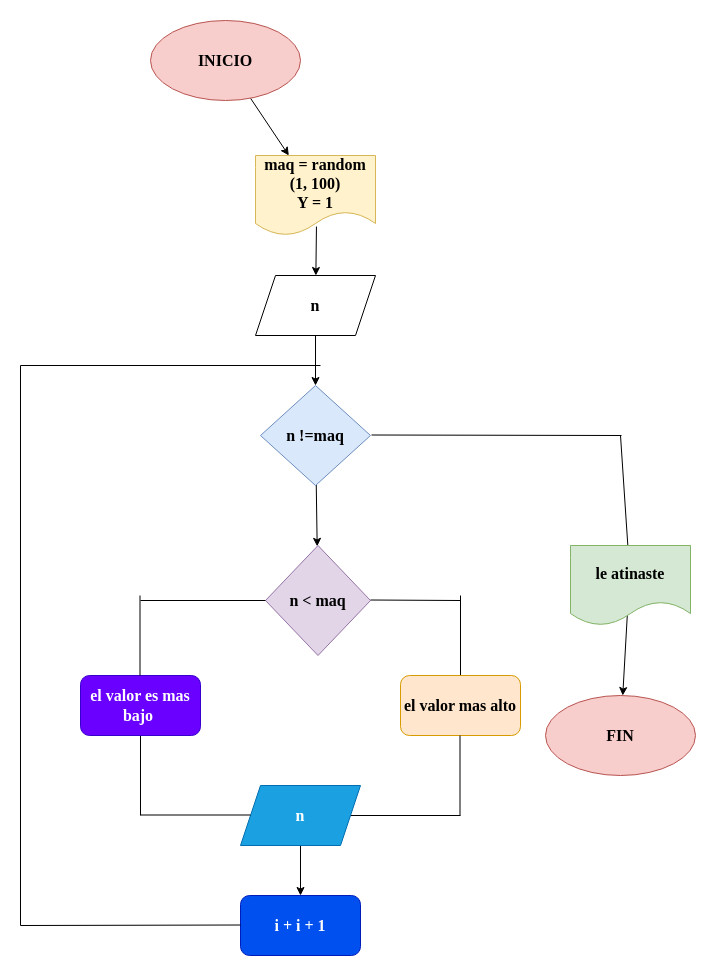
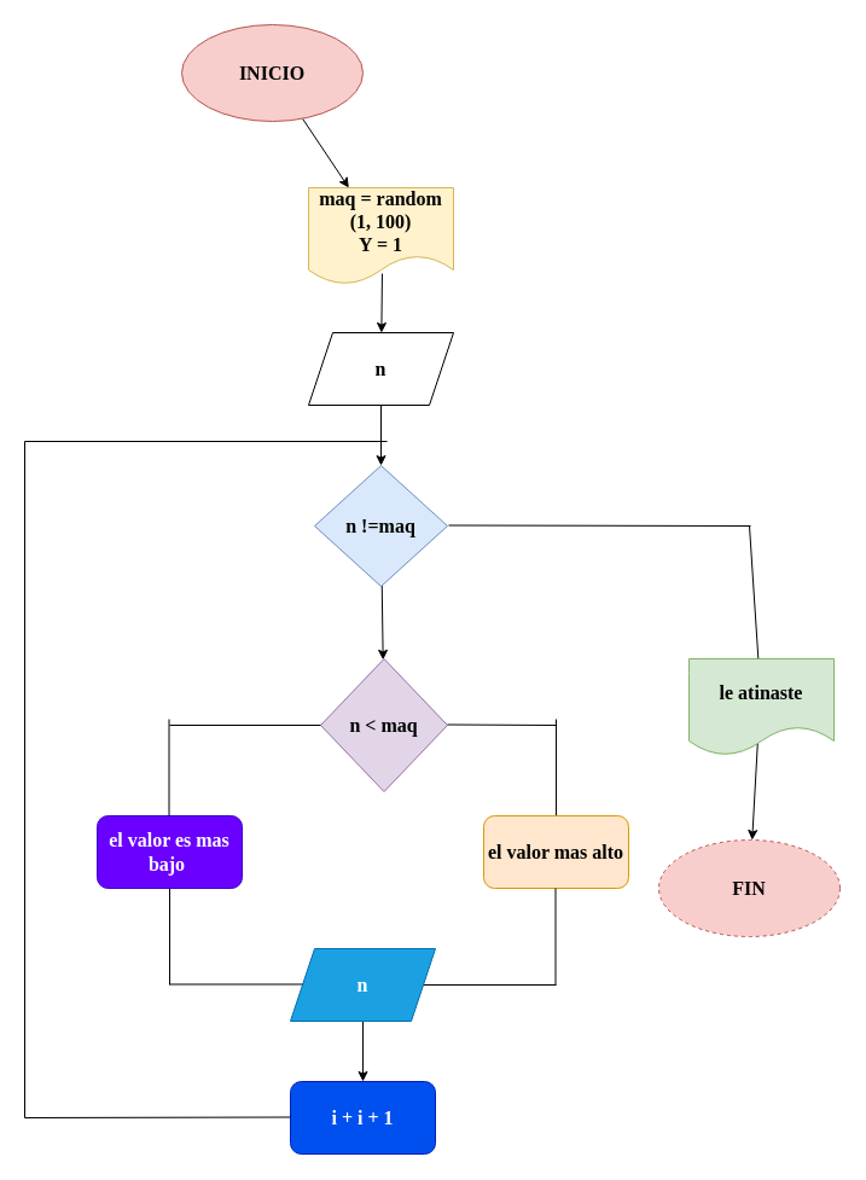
  <mxCell id="0" />
  <mxCell id="1" parent="0" />
  <mxCell id="2" value="" style="edgeStyle=none;html=1;fontStyle=1;fontSize=16;fontFamily=Verdana;" edge="1" parent="1" source="3" target="5"><mxGeometry relative="1" as="geometry" /></mxCell>
  <mxCell id="3" value="INICIO" style="ellipse;whiteSpace=wrap;html=1;fontStyle=1;fontSize=16;fontFamily=Verdana;fillColor=#f8cecc;strokeColor=#b85450;" vertex="1" parent="1"><mxGeometry x="150" y="20" width="150" height="80" as="geometry" /></mxCell>
  <mxCell id="4" value="" style="edgeStyle=none;html=1;exitX=0.508;exitY=0.888;exitDx=0;exitDy=0;exitPerimeter=0;fontStyle=1;fontSize=16;fontFamily=Verdana;" edge="1" parent="1" source="5" target="7"><mxGeometry relative="1" as="geometry" /></mxCell>
  <mxCell id="5" value="maq = random (1, 100)&lt;div&gt;Y = 1&lt;/div&gt;" style="shape=document;whiteSpace=wrap;html=1;boundedLbl=1;fontStyle=1;fontSize=16;fontFamily=Verdana;fillColor=#fff2cc;strokeColor=#d6b656;" vertex="1" parent="1"><mxGeometry x="255" y="155" width="120" height="80" as="geometry" /></mxCell>
  <mxCell id="6" value="" style="edgeStyle=none;html=1;fontStyle=1;fontSize=16;fontFamily=Verdana;" edge="1" parent="1" source="7" target="9"><mxGeometry relative="1" as="geometry" /></mxCell>
  <mxCell id="7" value="n" style="shape=parallelogram;perimeter=parallelogramPerimeter;whiteSpace=wrap;html=1;fixedSize=1;fontStyle=1;fontSize=16;fontFamily=Verdana;" vertex="1" parent="1"><mxGeometry x="255" y="275" width="120" height="60" as="geometry" /></mxCell>
  <mxCell id="8" value="" style="edgeStyle=none;html=1;fontStyle=1;fontSize=16;fontFamily=Verdana;" edge="1" parent="1" source="9" target="10"><mxGeometry relative="1" as="geometry" /></mxCell>
  <mxCell id="9" value="n !=maq" style="rhombus;whiteSpace=wrap;html=1;fontStyle=1;fontSize=16;fontFamily=Verdana;fillColor=#dae8fc;strokeColor=#6c8ebf;" vertex="1" parent="1"><mxGeometry x="260" y="385" width="110" height="100" as="geometry" /></mxCell>
  <mxCell id="10" value="n &amp;lt; maq" style="rhombus;whiteSpace=wrap;html=1;fontStyle=1;fontSize=16;fontFamily=Verdana;fillColor=#e1d5e7;strokeColor=#9673a6;" vertex="1" parent="1"><mxGeometry x="265" y="545" width="105" height="110" as="geometry" /></mxCell>
  <mxCell id="11" value="" style="endArrow=none;html=1;fontStyle=1;fontSize=16;fontFamily=Verdana;" edge="1" parent="1"><mxGeometry width="50" height="50" relative="1" as="geometry"><mxPoint x="370" y="599.5" as="sourcePoint" /><mxPoint x="460" y="600" as="targetPoint" /></mxGeometry></mxCell>
  <mxCell id="12" value="" style="endArrow=none;html=1;fontStyle=1;fontSize=16;fontFamily=Verdana;" edge="1" parent="1" target="13"><mxGeometry width="50" height="50" relative="1" as="geometry"><mxPoint x="460" y="595" as="sourcePoint" /><mxPoint x="460" y="595" as="targetPoint" /></mxGeometry></mxCell>
  <mxCell id="13" value="el valor mas alto" style="rounded=1;whiteSpace=wrap;html=1;fontStyle=1;fontSize=16;fontFamily=Verdana;fillColor=#ffe6cc;strokeColor=#d79b00;" vertex="1" parent="1"><mxGeometry x="400" y="675" width="120" height="60" as="geometry" /></mxCell>
  <mxCell id="14" value="" style="endArrow=none;html=1;fontStyle=1;fontSize=16;fontFamily=Verdana;" edge="1" parent="1"><mxGeometry width="50" height="50" relative="1" as="geometry"><mxPoint x="459.5" y="735" as="sourcePoint" /><mxPoint x="459.5" y="815" as="targetPoint" /></mxGeometry></mxCell>
  <mxCell id="15" value="" style="endArrow=none;html=1;fontStyle=1;fontSize=16;fontFamily=Verdana;" edge="1" parent="1" target="17"><mxGeometry width="50" height="50" relative="1" as="geometry"><mxPoint x="460" y="815" as="sourcePoint" /><mxPoint x="459" y="815" as="targetPoint" /></mxGeometry></mxCell>
  <mxCell id="16" value="" style="edgeStyle=none;html=1;fontStyle=1;fontSize=16;fontFamily=Verdana;" edge="1" parent="1" source="17" target="23"><mxGeometry relative="1" as="geometry" /></mxCell>
  <mxCell id="17" value="n" style="shape=parallelogram;perimeter=parallelogramPerimeter;whiteSpace=wrap;html=1;fixedSize=1;fontStyle=1;fontSize=16;fontFamily=Verdana;fillColor=#1ba1e2;fontColor=#ffffff;strokeColor=#006EAF;" vertex="1" parent="1"><mxGeometry x="240" y="785" width="120" height="60" as="geometry" /></mxCell>
  <mxCell id="18" value="" style="endArrow=none;html=1;fontStyle=1;fontSize=16;fontFamily=Verdana;" edge="1" parent="1"><mxGeometry width="50" height="50" relative="1" as="geometry"><mxPoint x="250" y="814.5" as="sourcePoint" /><mxPoint x="140" y="814.5" as="targetPoint" /></mxGeometry></mxCell>
  <mxCell id="19" value="" style="endArrow=none;html=1;fontStyle=1;fontSize=16;fontFamily=Verdana;" edge="1" parent="1"><mxGeometry width="50" height="50" relative="1" as="geometry"><mxPoint x="140" y="735" as="sourcePoint" /><mxPoint x="140" y="815" as="targetPoint" /></mxGeometry></mxCell>
  <mxCell id="20" value="el valor es mas bajo&amp;nbsp;" style="rounded=1;whiteSpace=wrap;html=1;fontStyle=1;fontSize=16;fontFamily=Verdana;fillColor=#6a00ff;fontColor=#ffffff;strokeColor=#3700CC;" vertex="1" parent="1"><mxGeometry x="80" y="675" width="120" height="60" as="geometry" /></mxCell>
  <mxCell id="21" value="" style="endArrow=none;html=1;fontStyle=1;fontSize=16;fontFamily=Verdana;" edge="1" parent="1"><mxGeometry width="50" height="50" relative="1" as="geometry"><mxPoint x="139.5" y="595" as="sourcePoint" /><mxPoint x="139.5" y="675" as="targetPoint" /></mxGeometry></mxCell>
  <mxCell id="22" value="" style="endArrow=none;html=1;fontStyle=1;fontSize=16;fontFamily=Verdana;" edge="1" parent="1"><mxGeometry width="50" height="50" relative="1" as="geometry"><mxPoint x="140" y="600" as="sourcePoint" /><mxPoint x="265" y="600" as="targetPoint" /></mxGeometry></mxCell>
  <mxCell id="23" value="i + i + 1" style="rounded=1;whiteSpace=wrap;html=1;fontStyle=1;fontSize=16;fontFamily=Verdana;fillColor=#0050ef;fontColor=#ffffff;strokeColor=#001DBC;" vertex="1" parent="1"><mxGeometry x="240" y="895" width="120" height="60" as="geometry" /></mxCell>
  <mxCell id="24" value="" style="endArrow=none;html=1;fontStyle=1;fontSize=16;fontFamily=Verdana;" edge="1" parent="1"><mxGeometry width="50" height="50" relative="1" as="geometry"><mxPoint x="240" y="924.5" as="sourcePoint" /><mxPoint y="925" as="targetPoint" x="20" /></mxGeometry></mxCell>
  <mxCell id="25" value="" style="endArrow=none;html=1;fontStyle=1;fontSize=16;fontFamily=Verdana;" edge="1" parent="1"><mxGeometry width="50" height="50" relative="1" as="geometry"><mxPoint y="365" as="sourcePoint" x="20" /><mxPoint y="925" as="targetPoint" x="20" /></mxGeometry></mxCell>
  <mxCell id="26" value="" style="endArrow=none;html=1;fontStyle=1;fontSize=16;fontFamily=Verdana;" edge="1" parent="1"><mxGeometry width="50" height="50" relative="1" as="geometry"><mxPoint y="365" as="sourcePoint" x="20" /><mxPoint x="320" y="365" as="targetPoint" /></mxGeometry></mxCell>
  <mxCell id="27" value="" style="endArrow=none;html=1;fontStyle=1;fontSize=16;fontFamily=Verdana;" edge="1" parent="1"><mxGeometry width="50" height="50" relative="1" as="geometry"><mxPoint x="371" y="434.5" as="sourcePoint" /><mxPoint x="621" y="435" as="targetPoint" /></mxGeometry></mxCell>
  <mxCell id="28" value="" style="endArrow=none;html=1;fontStyle=1;fontSize=16;fontFamily=Verdana;" edge="1" parent="1" target="30"><mxGeometry width="50" height="50" relative="1" as="geometry"><mxPoint x="620" y="435" as="sourcePoint" /><mxPoint x="620" y="435" as="targetPoint" /></mxGeometry></mxCell>
  <mxCell id="29" value="" style="edgeStyle=none;html=1;exitX=0.475;exitY=0.825;exitDx=0;exitDy=0;exitPerimeter=0;fontStyle=1;fontSize=16;fontFamily=Verdana;" edge="1" parent="1" source="30" target="31"><mxGeometry relative="1" as="geometry" /></mxCell>
  <mxCell id="30" value="le atinaste" style="shape=document;whiteSpace=wrap;html=1;boundedLbl=1;fontStyle=1;fontSize=16;fontFamily=Verdana;fillColor=#d5e8d4;strokeColor=#82b366;" vertex="1" parent="1"><mxGeometry x="570" y="545" width="120" height="80" as="geometry" /></mxCell>
- <mxCell id="31" value="FIN" style="ellipse;whiteSpace=wrap;html=1;fontStyle=1;fontSize=16;fontFamily=Verdana;fillColor=#f8cecc;strokeColor=#b85450;" vertex="1" parent="1"><mxGeometry x="545" y="695" width="150" height="80" as="geometry" /></mxCell>
+ <mxCell id="31" value="FIN" style="ellipse;whiteSpace=wrap;html=1;fontStyle=1;fontSize=16;fontFamily=Verdana;fillColor=#f8cecc;strokeColor=#b85450;dashed=1;" vertex="1" parent="1"><mxGeometry x="545" y="695" width="150" height="80" as="geometry" /></mxCell>
